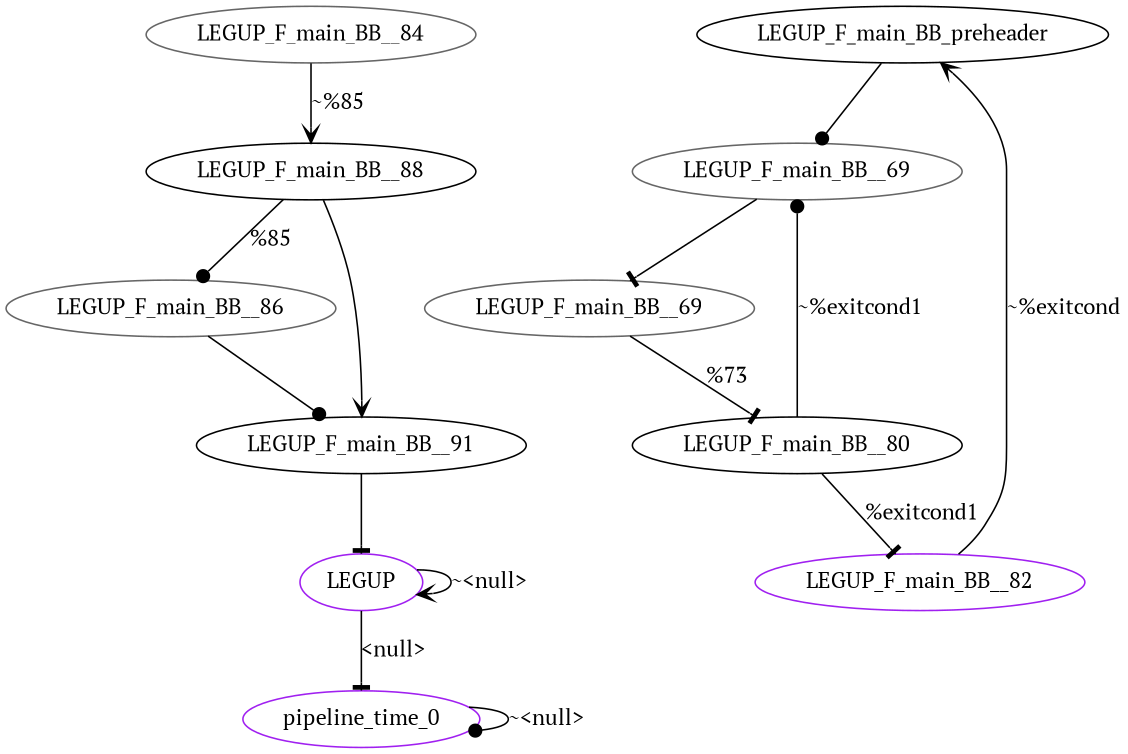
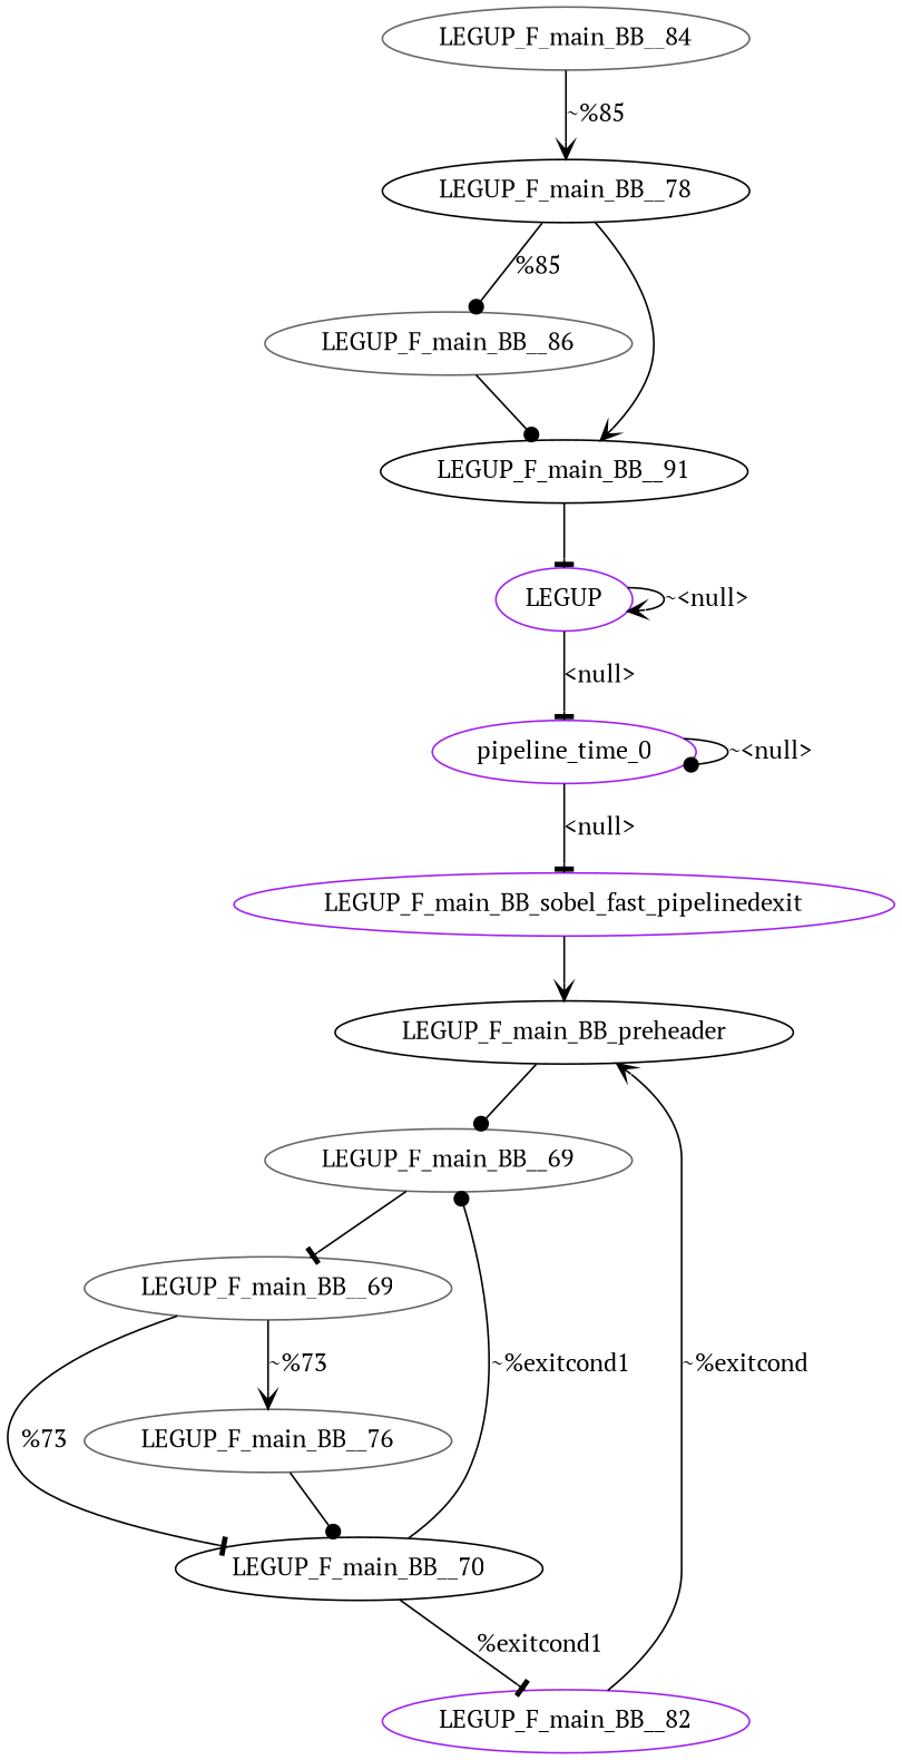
  digraph {
    fontname="PT Serif"
    node [color=gray40 fontname="PT Serif"]
    edge [arrowhead=dot fontname="PT Serif"]
    n1 [color=purple label=pipeline_time_0]
+   n2 [color=purple label=LEGUP_F_main_BB_sobel_fast_pipelinedexit]
    n3 [color=black label=LEGUP_F_main_BB_preheader]
    n4 [color=purple label=LEGUP]
    n5 [label=LEGUP_F_main_BB__69]
    n6 [label=LEGUP_F_main_BB__69]
-   n7 [color=black label=LEGUP_F_main_BB__80]
+   n7 [color=black label=LEGUP_F_main_BB__70]
+   n8 [label=LEGUP_F_main_BB__76]
    n9 [color=purple label=LEGUP_F_main_BB__82]
    n10 [label=LEGUP_F_main_BB__84]
-   n11 [color=black label=LEGUP_F_main_BB__88]
+   n11 [color=black label=LEGUP_F_main_BB__78]
    n12 [label=LEGUP_F_main_BB__86]
    n13 [color=black label=LEGUP_F_main_BB__91]
    n1 -> n1 [label="~<null>"]
+   n1 -> n2 [arrowhead=tee label="<null>"]
+   n2 -> n3 [arrowhead=vee]
    n3 -> n5
    n4 -> n1 [arrowhead=tee label="<null>"]
    n4 -> n4 [arrowhead=vee label="~<null>"]
    n5 -> n6 [arrowhead=tee]
    n6 -> n7 [arrowhead=tee label="%73"]
+   n6 -> n8 [arrowhead=vee label="~%73"]
    n7 -> n5 [label="~%exitcond1"]
    n7 -> n9 [arrowhead=tee label="%exitcond1"]
+   n8 -> n7
    n9 -> n3 [arrowhead=vee label="~%exitcond"]
    n10 -> n11 [arrowhead=vee label="~%85"]
    n11 -> n12 [label="%85"]
    n11 -> n13 [arrowhead=vee]
    n12 -> n13
    n13 -> n4 [arrowhead=tee]
  }
